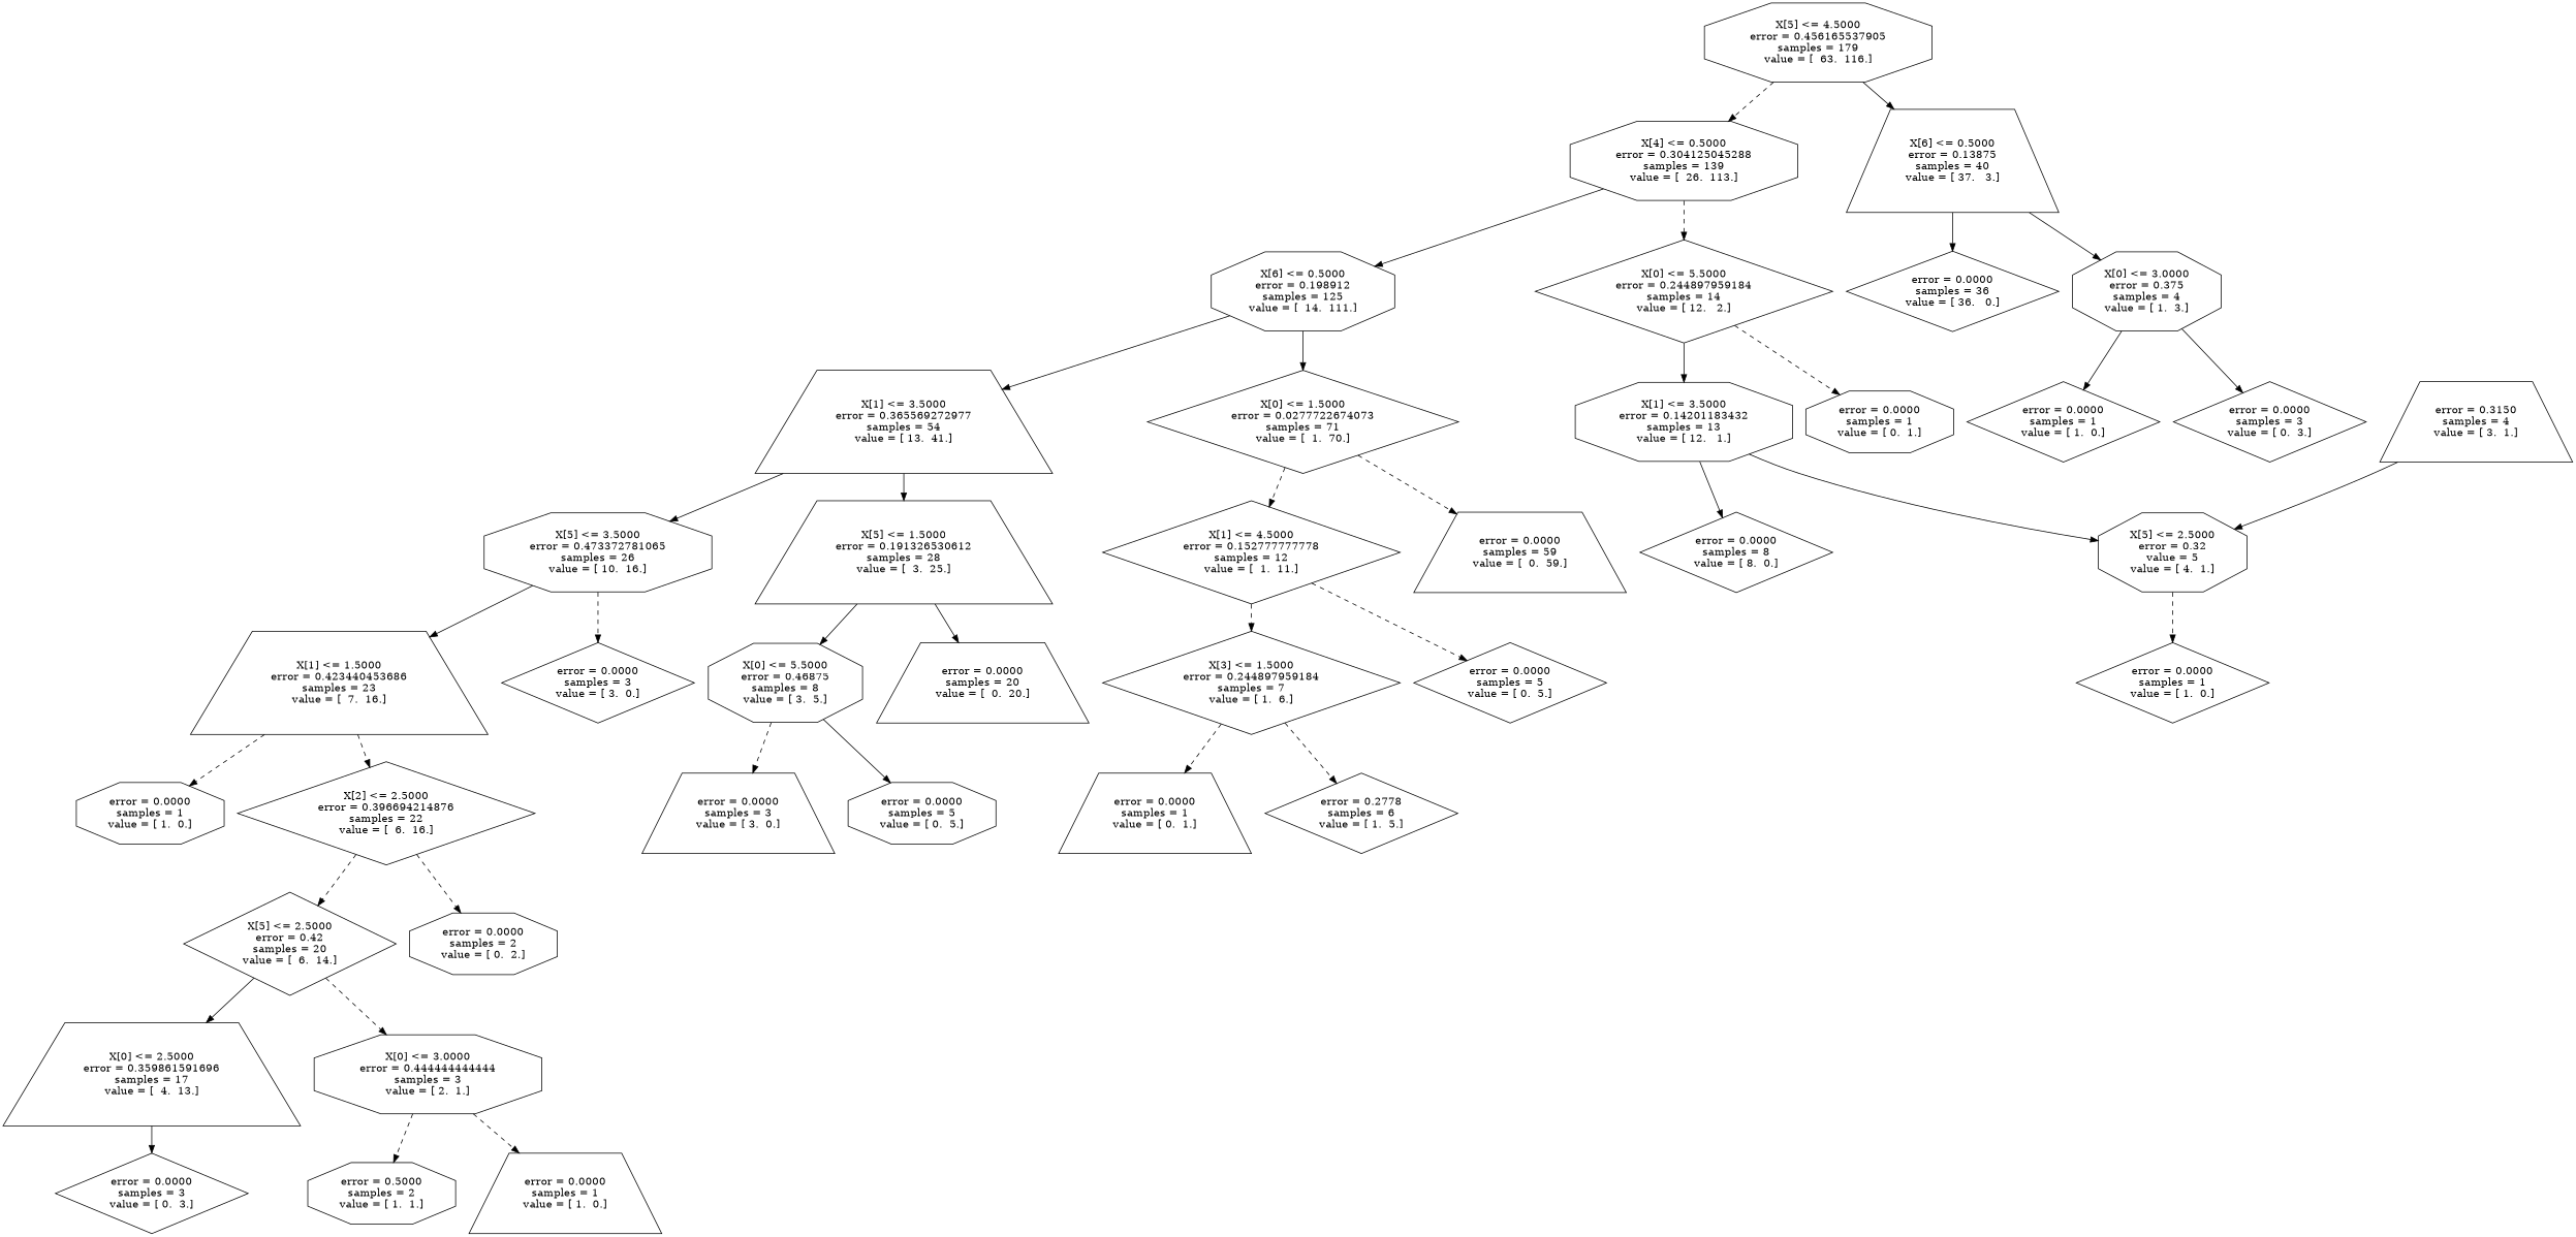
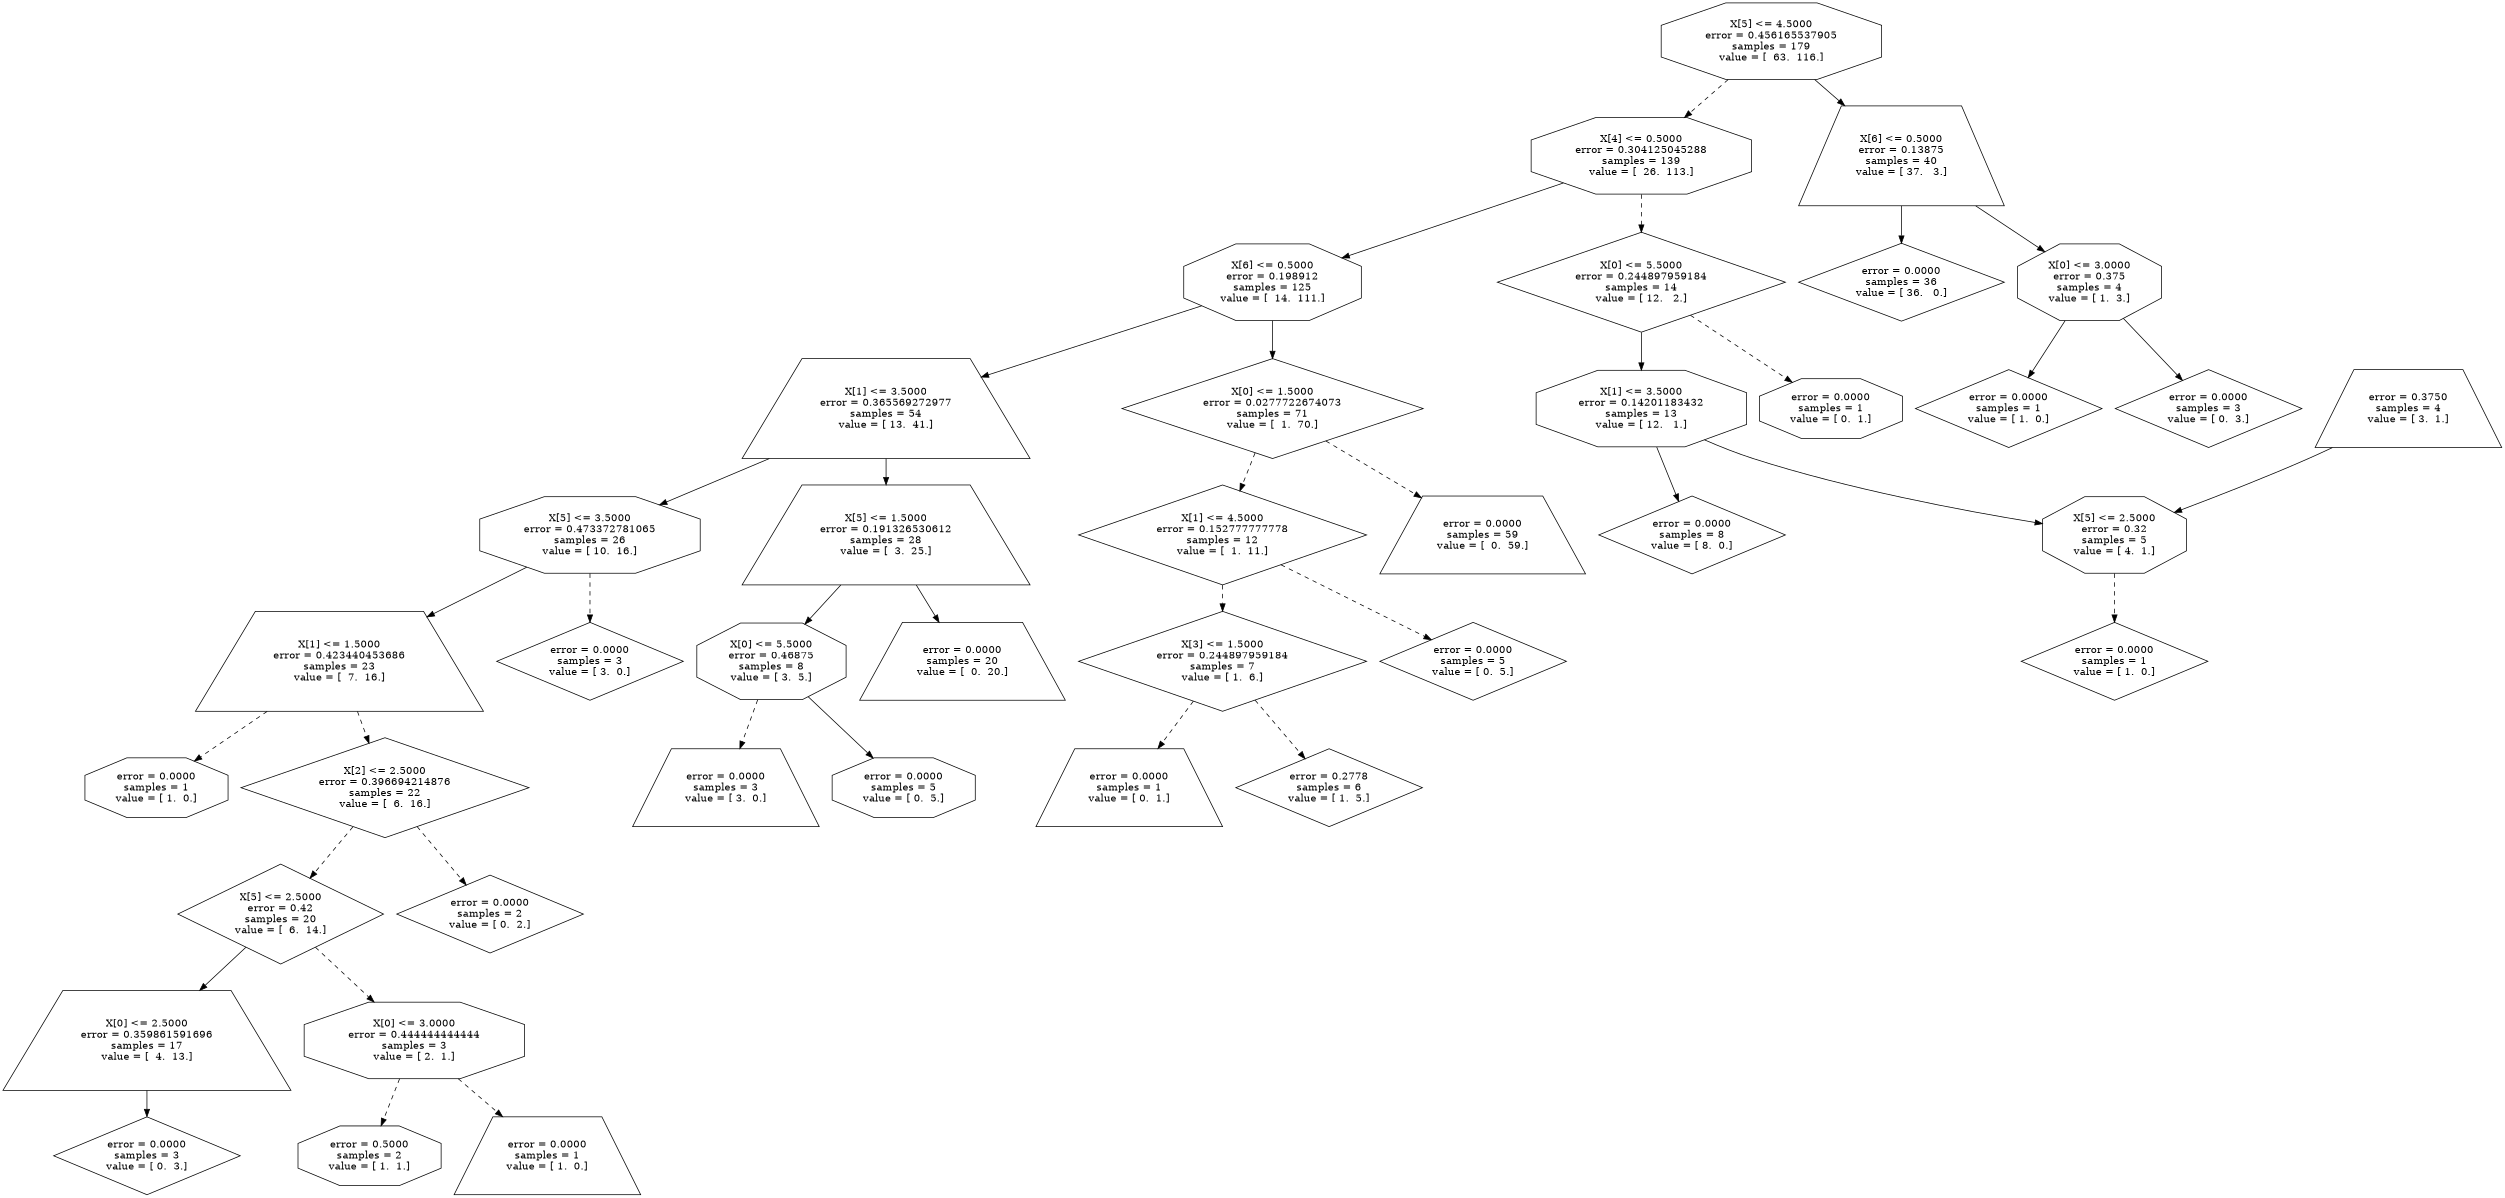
  digraph {
    node [shape=diamond]
    edge [style=solid]
    n1 [label="X[5] <= 4.5000\nerror = 0.456165537905\nsamples = 179\nvalue = [  63.  116.]" shape=octagon]
    n2 [label="X[4] <= 0.5000\nerror = 0.304125045288\nsamples = 139\nvalue = [  26.  113.]" shape=octagon]
    n3 [label="X[6] <= 0.5000\nerror = 0.13875\nsamples = 40\nvalue = [ 37.   3.]" shape=trapezium]
    n4 [label="X[6] <= 0.5000\nerror = 0.198912\nsamples = 125\nvalue = [  14.  111.]" shape=octagon]
    n5 [label="X[0] <= 5.5000\nerror = 0.244897959184\nsamples = 14\nvalue = [ 12.   2.]"]
    n6 [label="error = 0.0000\nsamples = 36\nvalue = [ 36.   0.]"]
    n7 [label="X[0] <= 3.0000\nerror = 0.375\nsamples = 4\nvalue = [ 1.  3.]" shape=octagon]
    n8 [label="X[1] <= 3.5000\nerror = 0.365569272977\nsamples = 54\nvalue = [ 13.  41.]" shape=trapezium]
    n9 [label="X[0] <= 1.5000\nerror = 0.0277722674073\nsamples = 71\nvalue = [  1.  70.]"]
    n10 [label="X[1] <= 3.5000\nerror = 0.14201183432\nsamples = 13\nvalue = [ 12.   1.]" shape=octagon]
    n11 [label="error = 0.0000\nsamples = 1\nvalue = [ 0.  1.]" shape=octagon]
    n12 [label="X[5] <= 3.5000\nerror = 0.473372781065\nsamples = 26\nvalue = [ 10.  16.]" shape=octagon]
    n13 [label="X[5] <= 1.5000\nerror = 0.191326530612\nsamples = 28\nvalue = [  3.  25.]" shape=trapezium]
    n14 [label="X[1] <= 4.5000\nerror = 0.152777777778\nsamples = 12\nvalue = [  1.  11.]"]
    n15 [label="error = 0.0000\nsamples = 59\nvalue = [  0.  59.]" shape=trapezium]
    n16 [label="X[1] <= 1.5000\nerror = 0.423440453686\nsamples = 23\nvalue = [  7.  16.]" shape=trapezium]
    n17 [label="error = 0.0000\nsamples = 3\nvalue = [ 3.  0.]"]
    n18 [label="X[0] <= 5.5000\nerror = 0.46875\nsamples = 8\nvalue = [ 3.  5.]" shape=octagon]
    n19 [label="error = 0.0000\nsamples = 20\nvalue = [  0.  20.]" shape=trapezium]
    n20 [label="error = 0.0000\nsamples = 1\nvalue = [ 1.  0.]" shape=octagon]
    n21 [label="X[2] <= 2.5000\nerror = 0.396694214876\nsamples = 22\nvalue = [  6.  16.]"]
    n22 [label="X[5] <= 2.5000\nerror = 0.42\nsamples = 20\nvalue = [  6.  14.]"]
-   n23 [label="error = 0.0000\nsamples = 2\nvalue = [ 0.  2.]" shape=octagon]
+   n23 [label="error = 0.0000\nsamples = 2\nvalue = [ 0.  2.]"]
    n24 [label="X[0] <= 2.5000\nerror = 0.359861591696\nsamples = 17\nvalue = [  4.  13.]" shape=trapezium]
    n25 [label="X[0] <= 3.0000\nerror = 0.444444444444\nsamples = 3\nvalue = [ 2.  1.]" shape=octagon]
    n26 [label="error = 0.0000\nsamples = 3\nvalue = [ 0.  3.]"]
    n27 [label="error = 0.5000\nsamples = 2\nvalue = [ 1.  1.]" shape=octagon]
    n28 [label="error = 0.0000\nsamples = 1\nvalue = [ 1.  0.]" shape=trapezium]
    n29 [label="error = 0.0000\nsamples = 3\nvalue = [ 3.  0.]" shape=trapezium]
    n30 [label="error = 0.0000\nsamples = 5\nvalue = [ 0.  5.]" shape=octagon]
    n31 [label="X[3] <= 1.5000\nerror = 0.244897959184\nsamples = 7\nvalue = [ 1.  6.]"]
    n32 [label="error = 0.0000\nsamples = 5\nvalue = [ 0.  5.]"]
    n33 [label="error = 0.0000\nsamples = 1\nvalue = [ 0.  1.]" shape=trapezium]
    n34 [label="error = 0.2778\nsamples = 6\nvalue = [ 1.  5.]"]
    n35 [label="error = 0.0000\nsamples = 8\nvalue = [ 8.  0.]"]
-   n36 [label="X[5] <= 2.5000\nerror = 0.32\nvalue = 5\nvalue = [ 4.  1.]" shape=octagon]
+   n36 [label="X[5] <= 2.5000\nerror = 0.32\nsamples = 5\nvalue = [ 4.  1.]" shape=octagon]
    n37 [label="error = 0.0000\nsamples = 1\nvalue = [ 1.  0.]"]
-   n38 [label="error = 0.3150\nsamples = 4\nvalue = [ 3.  1.]" shape=trapezium]
+   n38 [label="error = 0.3750\nsamples = 4\nvalue = [ 3.  1.]" shape=trapezium]
    n39 [label="error = 0.0000\nsamples = 1\nvalue = [ 1.  0.]"]
    n40 [label="error = 0.0000\nsamples = 3\nvalue = [ 0.  3.]"]
    n1 -> n2 [style=dashed]
    n1 -> n3
    n2 -> n4
    n2 -> n5 [style=dashed]
    n3 -> n6
    n3 -> n7
    n4 -> n8
    n4 -> n9
    n5 -> n10
    n5 -> n11 [style=dashed]
    n7 -> n39
    n7 -> n40
    n8 -> n12
    n8 -> n13
    n9 -> n14 [style=dashed]
    n9 -> n15 [style=dashed]
    n10 -> n35
    n10 -> n36
    n12 -> n16
    n12 -> n17 [style=dashed]
    n13 -> n18
    n13 -> n19
    n14 -> n31 [style=dashed]
    n14 -> n32 [style=dashed]
    n16 -> n20 [style=dashed]
    n16 -> n21 [style=dashed]
    n18 -> n29 [style=dashed]
    n18 -> n30
    n21 -> n22 [style=dashed]
    n21 -> n23 [style=dashed]
    n22 -> n24
    n22 -> n25 [style=dashed]
    n24 -> n26
    n25 -> n27 [style=dashed]
    n25 -> n28 [style=dashed]
    n31 -> n33 [style=dashed]
    n31 -> n34 [style=dashed]
    n36 -> n37 [style=dashed]
    n38 -> n36
  }
